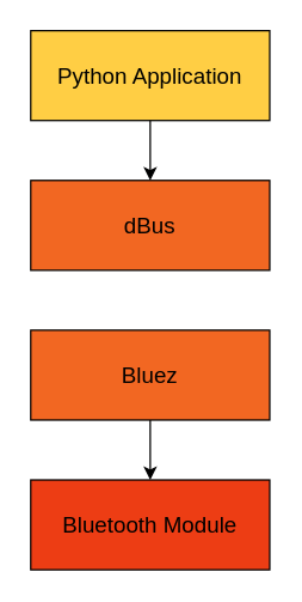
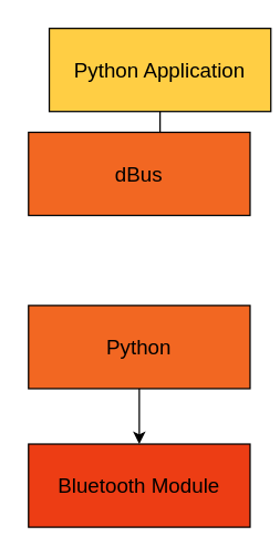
  <mxCell id="0" />
  <mxCell id="1" parent="0" />
  <mxCell id="2" style="edgeStyle=orthogonalEdgeStyle;rounded=0;orthogonalLoop=1;jettySize=auto;html=1;entryX=0.5;entryY=0;entryDx=0;entryDy=0;" edge="1" parent="1" source="3" target="4"><mxGeometry relative="1" as="geometry" /></mxCell>
- <mxCell id="3" value="&lt;font style=&quot;font-size: 15px&quot;&gt;Python Application&lt;/font&gt;" style="rounded=0;whiteSpace=wrap;html=1;fillColor=#FFCE44;" vertex="1" parent="1"><mxGeometry x="20" y="20" width="160" height="60" as="geometry" /></mxCell>
- <mxCell id="4" value="&lt;font style=&quot;font-size: 15px&quot;&gt;dBus&lt;/font&gt;" style="rounded=0;whiteSpace=wrap;html=1;fillColor=#F26722;" vertex="1" parent="1"><mxGeometry x="20" y="120" width="160" height="60" as="geometry" /></mxCell>
+ <mxCell id="3" value="&lt;font style=&quot;font-size: 15px&quot;&gt;Python Application&lt;/font&gt;" style="rounded=0;whiteSpace=wrap;html=1;fillColor=#FFCE44;" vertex="1" parent="1"><mxGeometry x="35" y="20" width="160" height="60" as="geometry" /></mxCell>
+ <mxCell id="4" value="&lt;font style=&quot;font-size: 15px&quot;&gt;dBus&lt;/font&gt;" style="rounded=0;whiteSpace=wrap;html=1;fillColor=#F26722;" vertex="1" parent="1"><mxGeometry x="20" y="95" width="160" height="60" as="geometry" /></mxCell>
  <mxCell id="5" style="edgeStyle=orthogonalEdgeStyle;rounded=0;orthogonalLoop=1;jettySize=auto;html=1;entryX=0.5;entryY=0;entryDx=0;entryDy=0;" edge="1" parent="1" source="6" target="7"><mxGeometry relative="1" as="geometry" /></mxCell>
- <mxCell id="6" value="&lt;font style=&quot;font-size: 15px&quot;&gt;Bluez&lt;/font&gt;" style="rounded=0;whiteSpace=wrap;html=1;fillColor=#F26722;" vertex="1" parent="1"><mxGeometry x="20" y="220" width="160" height="60" as="geometry" /></mxCell>
+ <mxCell id="6" value="&lt;font style=&quot;font-size: 15px&quot;&gt;Python&lt;/font&gt;" style="rounded=0;whiteSpace=wrap;html=1;fillColor=#F26722;" vertex="1" parent="1"><mxGeometry x="20" y="220" width="160" height="60" as="geometry" /></mxCell>
  <mxCell id="7" value="&lt;font style=&quot;font-size: 15px&quot;&gt;Bluetooth Module&lt;/font&gt;" style="rounded=0;whiteSpace=wrap;html=1;fillColor=#ED3D14;" vertex="1" parent="1"><mxGeometry x="20" y="320" width="160" height="60" as="geometry" /></mxCell>
